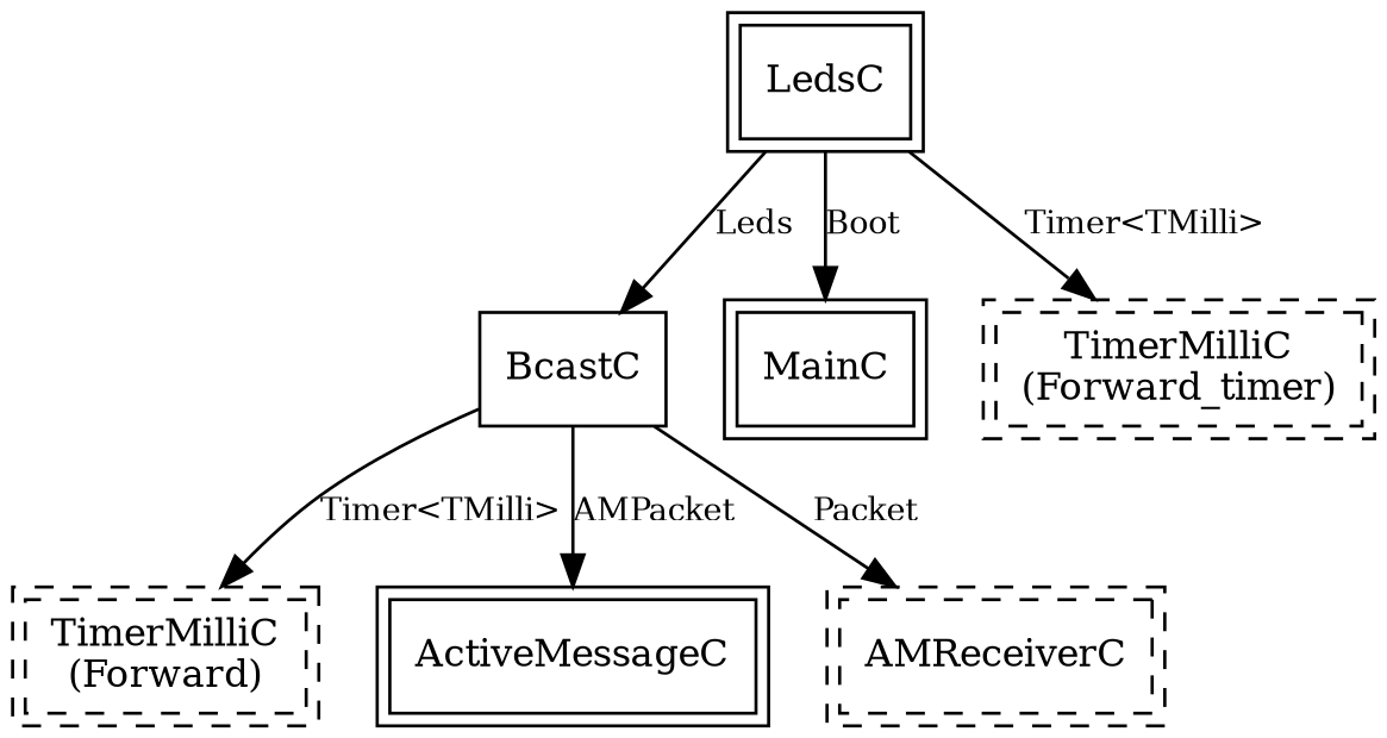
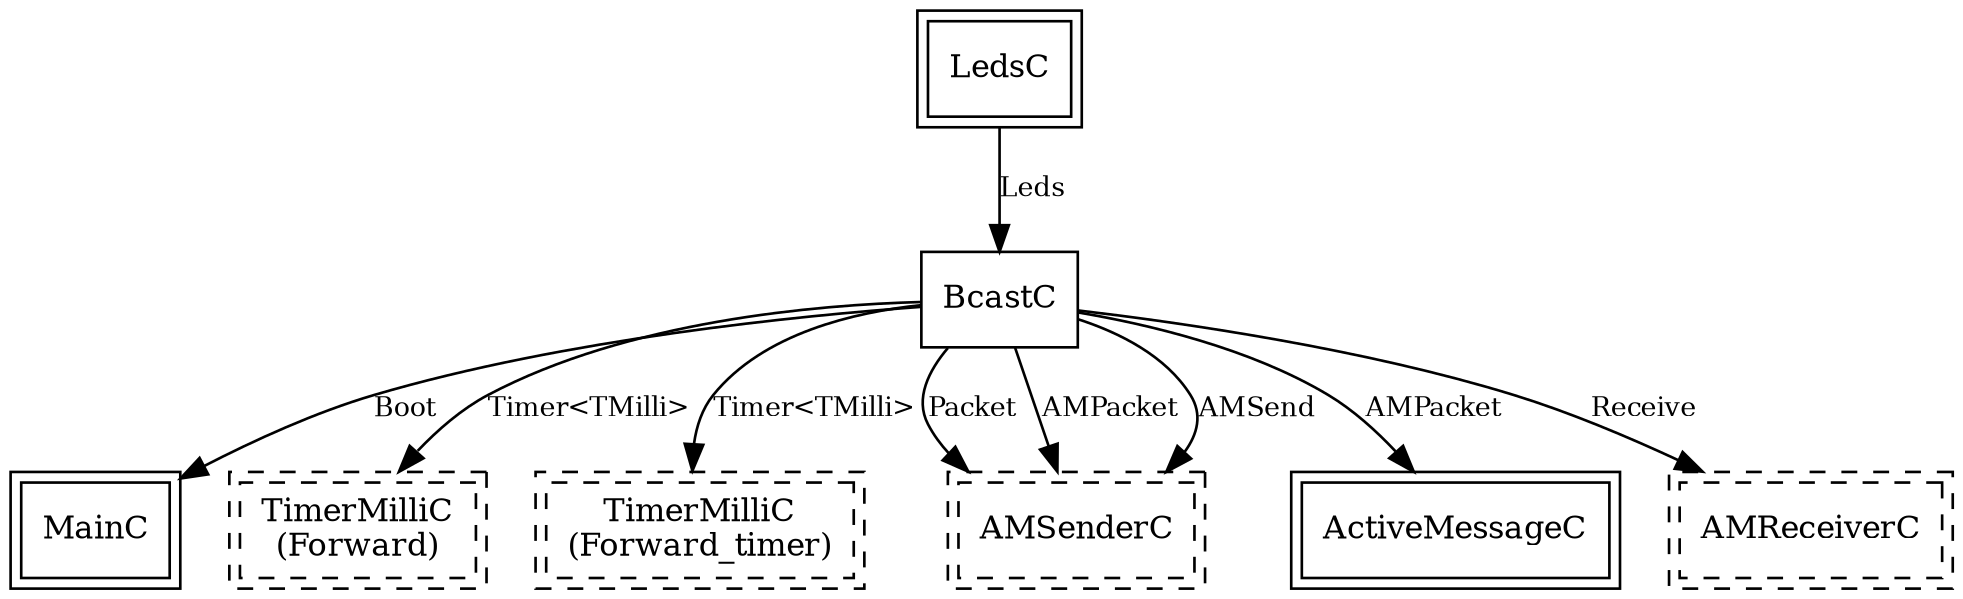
  digraph {
    node [fontsize=12 shape=box peripheries=2]
    edge [fontsize=10]
    BcastC [peripheries=""]
    MainC
    n3 [label="TimerMilliC\n(Forward)" style=dashed]
    n4 [label="TimerMilliC\n(Forward_timer)" style=dashed]
+   n5 [label=AMSenderC style=dashed]
    ActiveMessageC
    n7 [label=AMReceiverC style=dashed]
    LedsC
-   LedsC -> MainC [label=Boot]
+   BcastC -> MainC [label=Boot]
    BcastC -> n3 [label="Timer<TMilli>"]
-   LedsC -> n4 [label="Timer<TMilli>"]
+   BcastC -> n4 [label="Timer<TMilli>"]
+   BcastC -> n5 [label=Packet]
+   BcastC -> n5 [label=AMPacket]
+   BcastC -> n5 [label=AMSend]
    BcastC -> ActiveMessageC [label=AMPacket]
-   BcastC -> n7 [label=Packet]
+   BcastC -> n7 [label=Receive]
    LedsC -> BcastC [label=Leds]
  }
